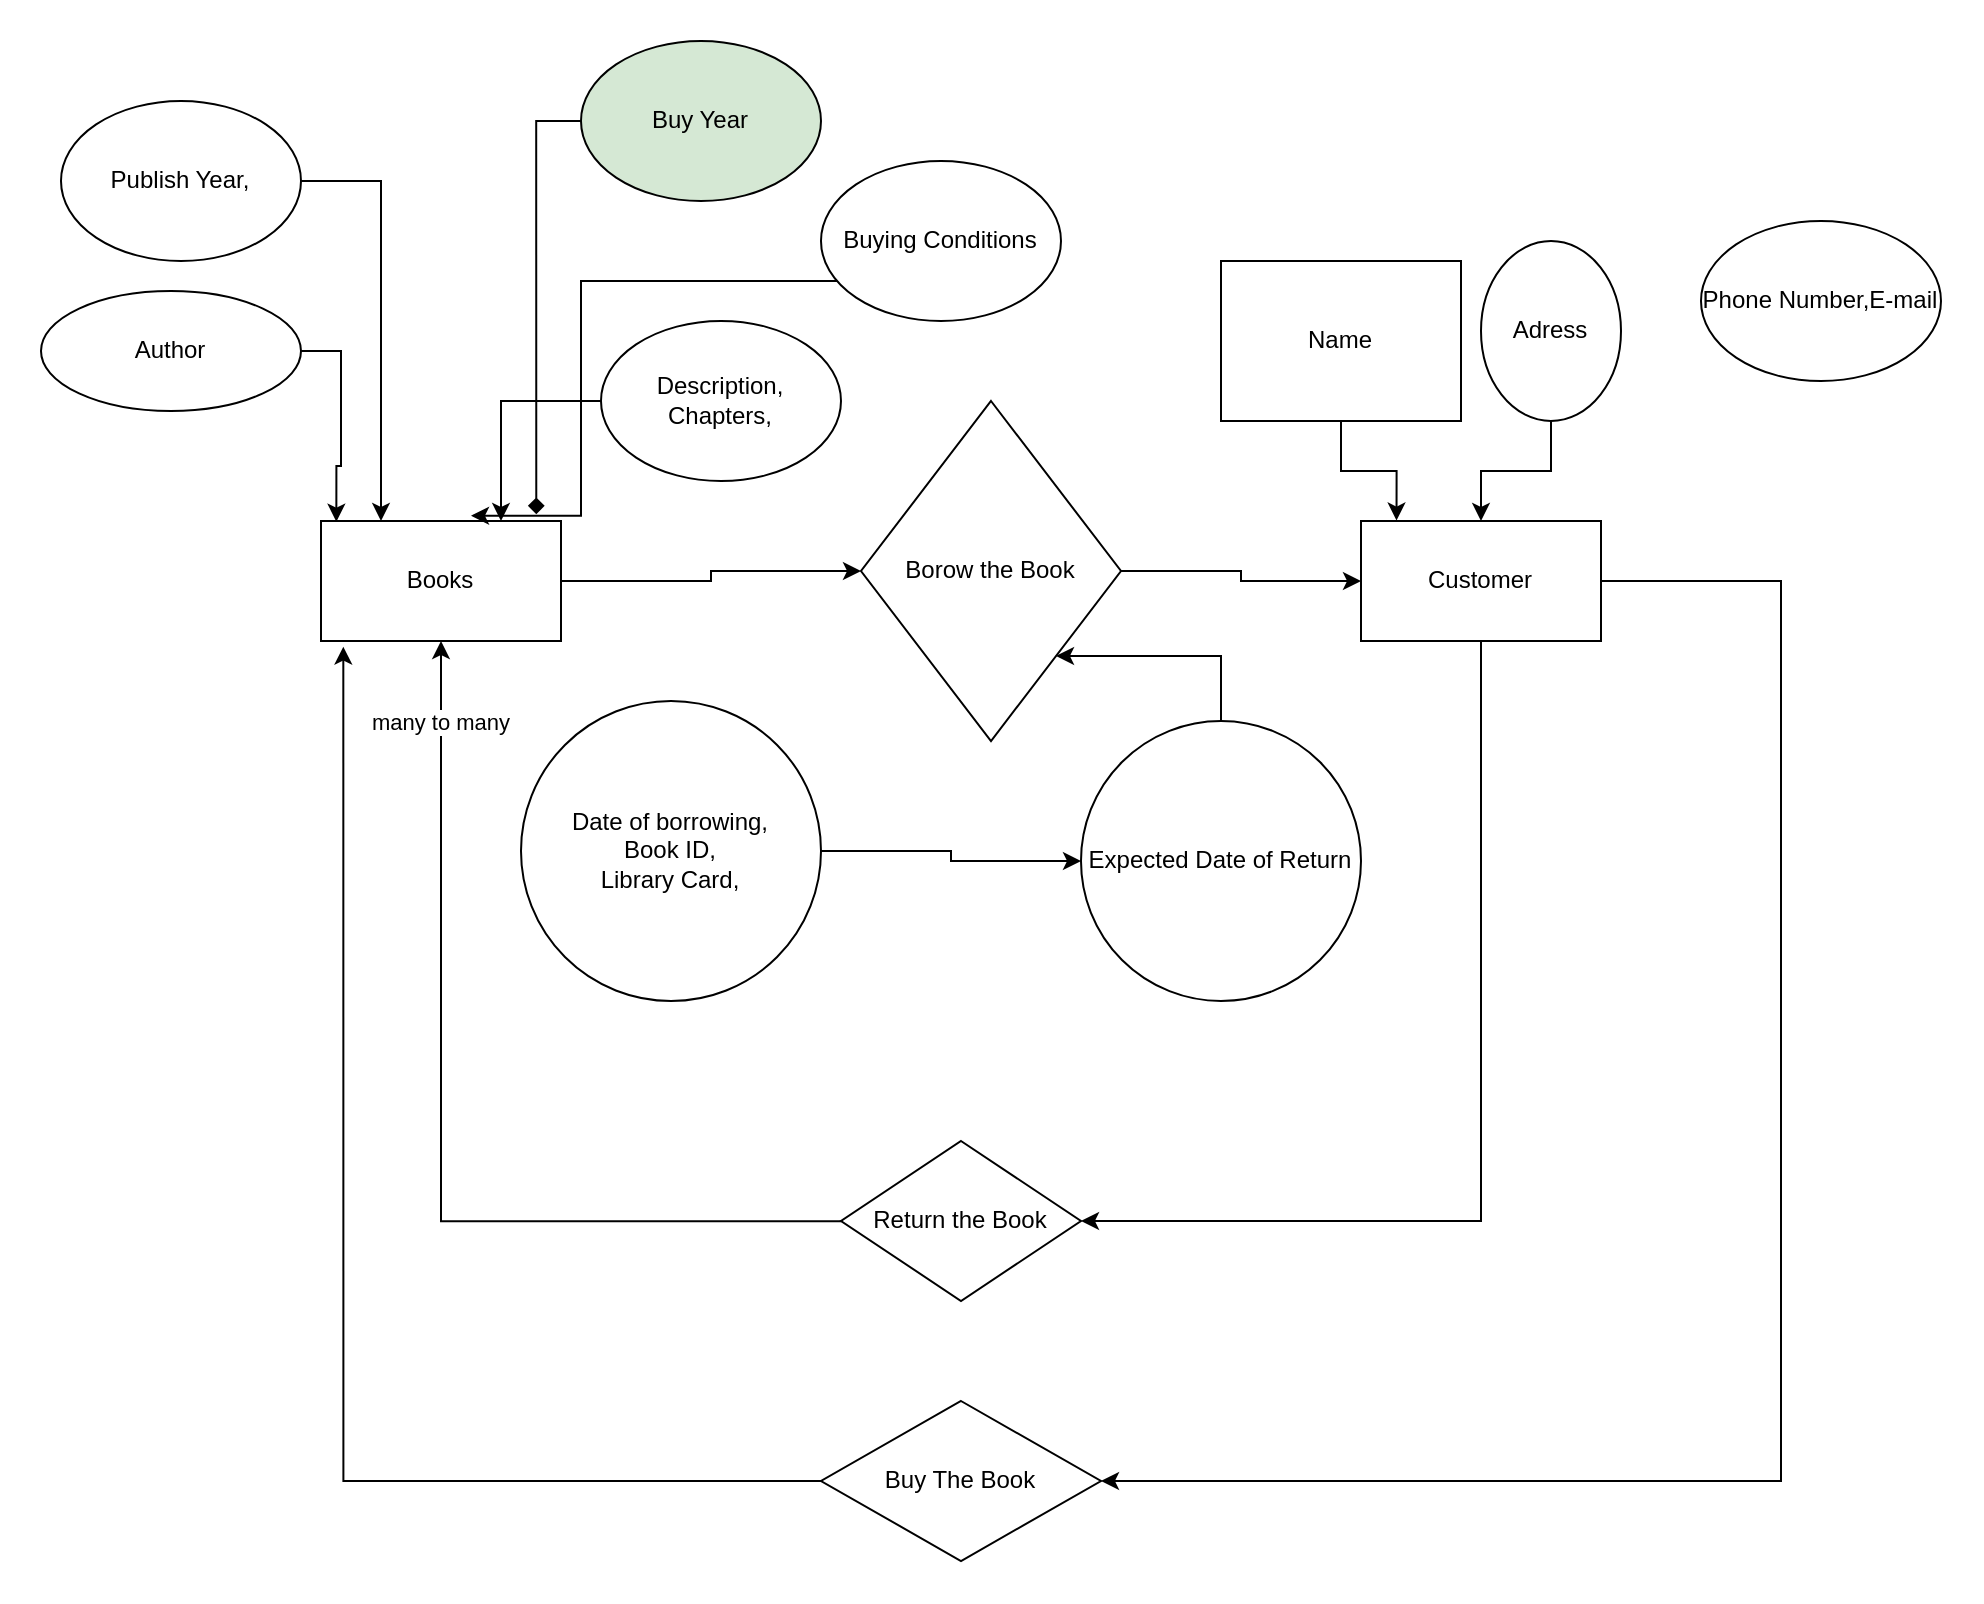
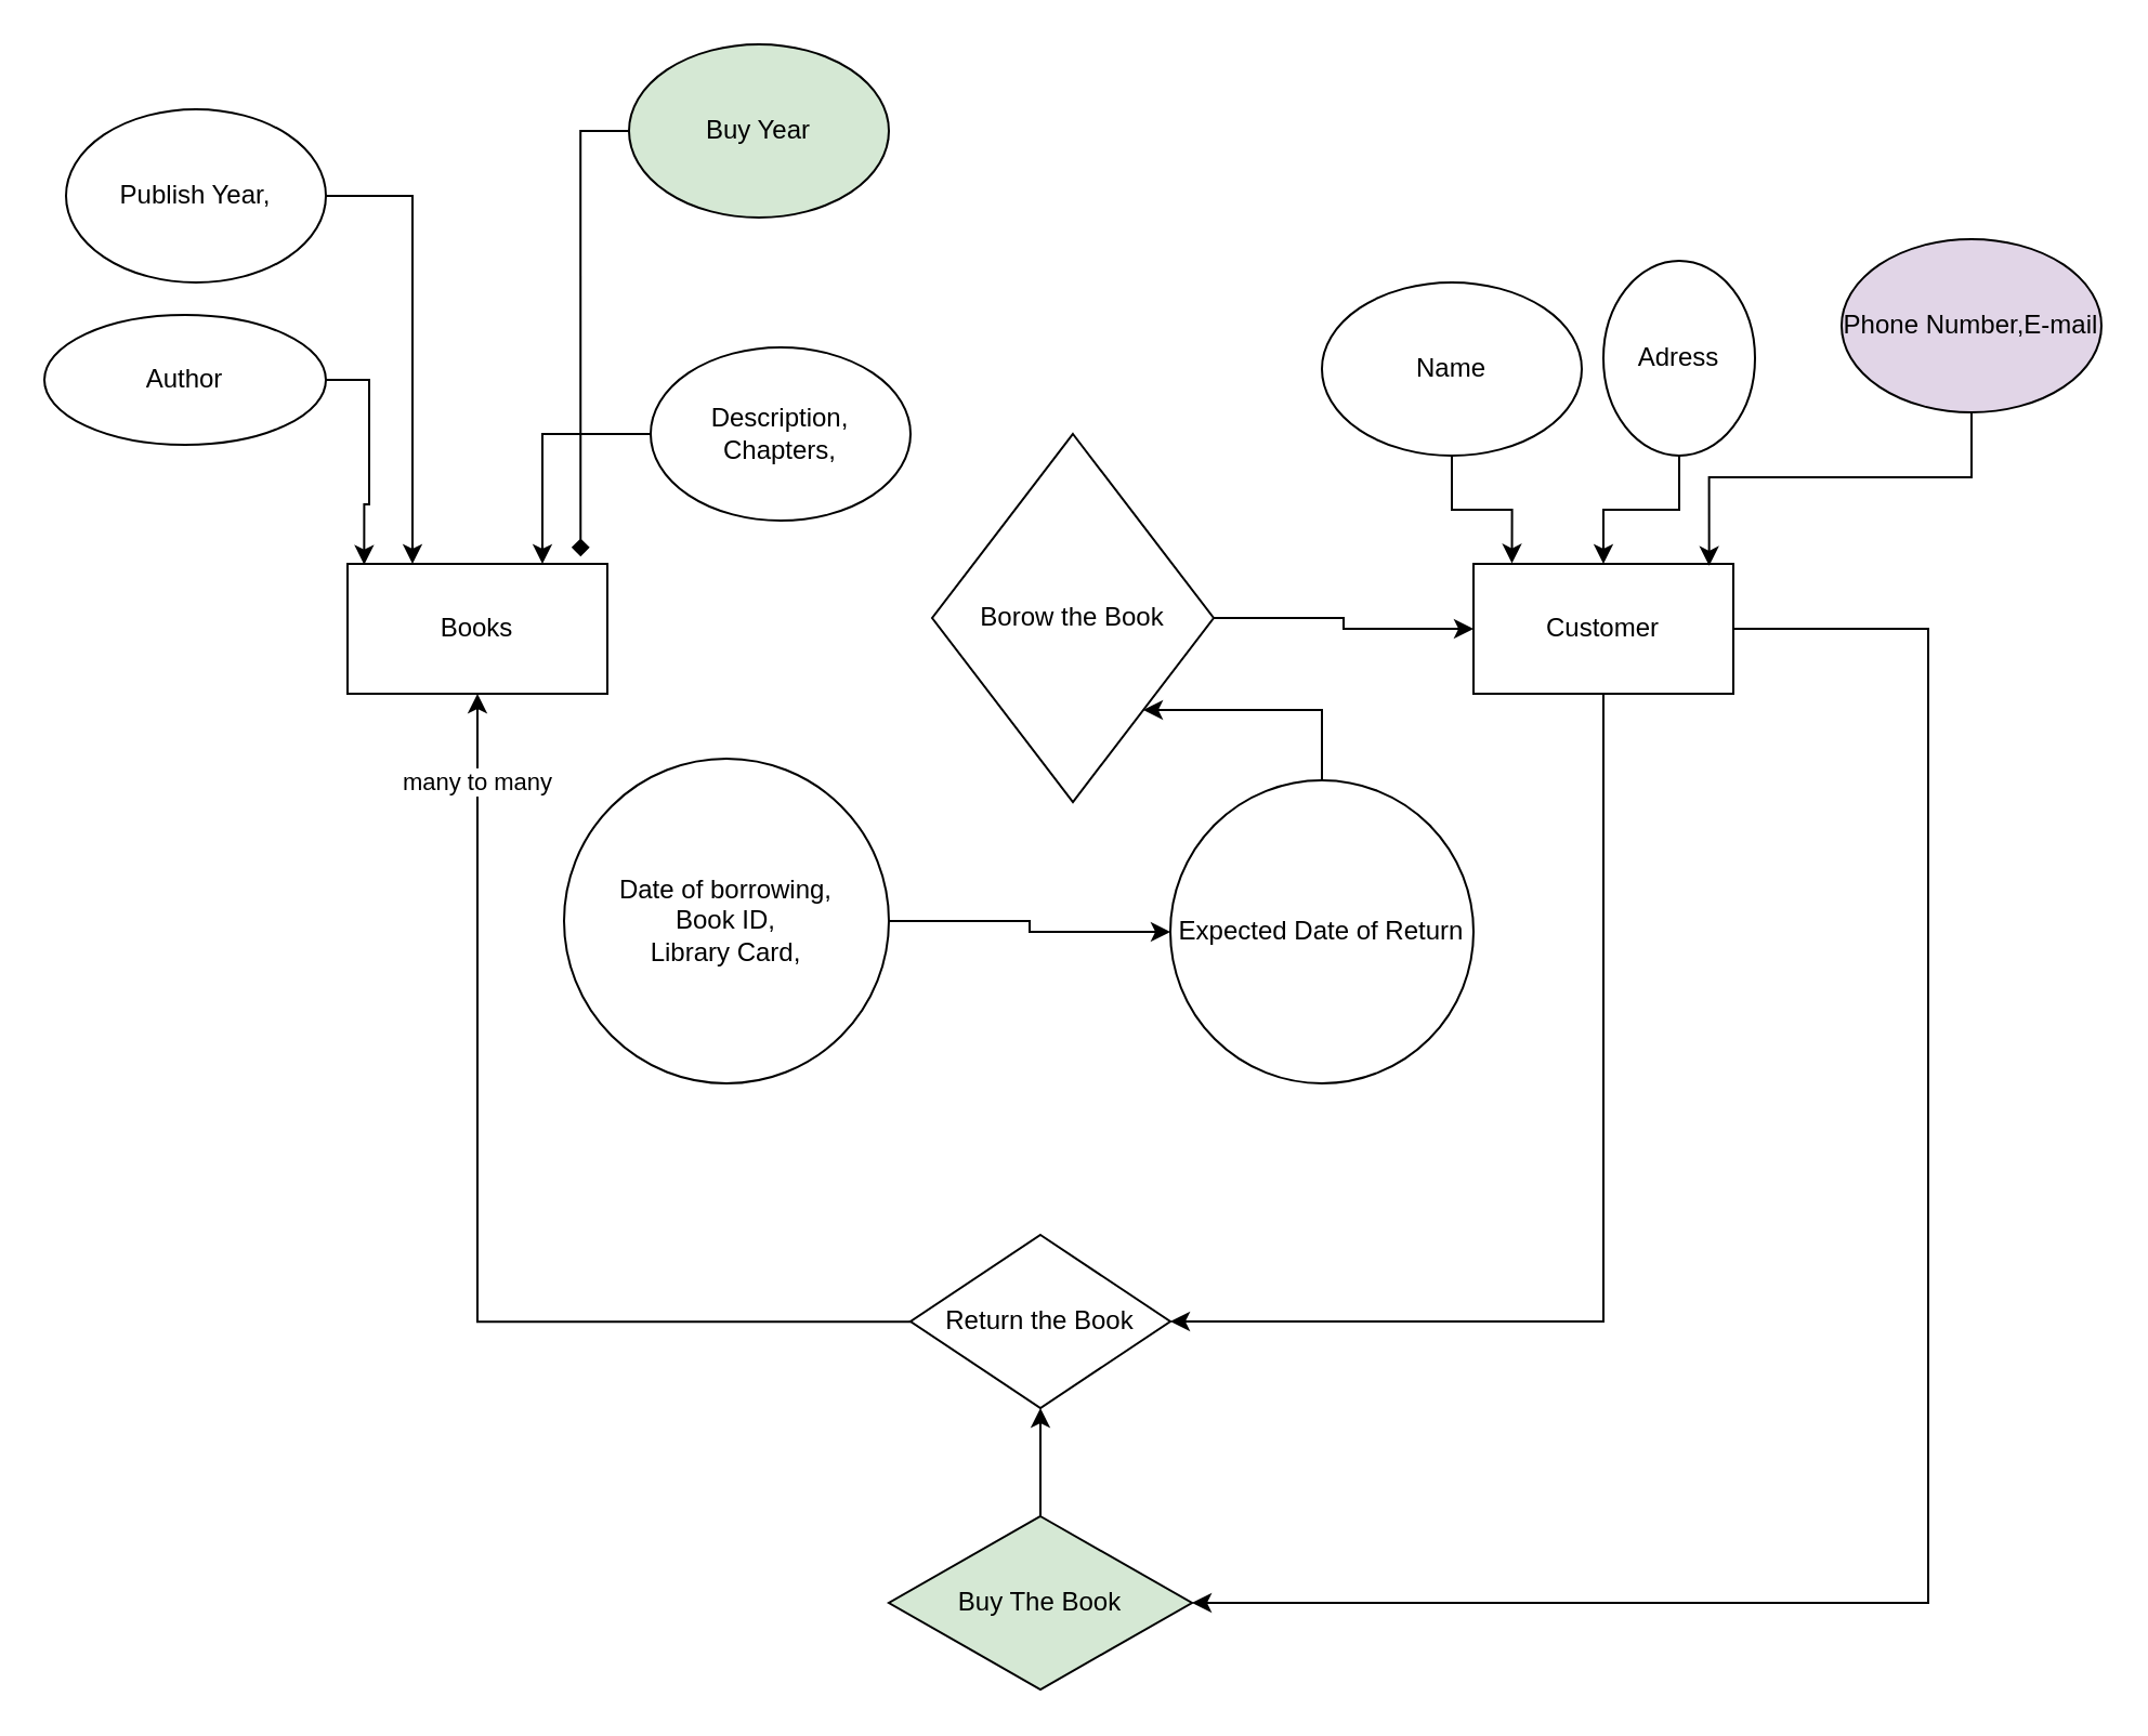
  <mxCell id="0" />
  <mxCell id="1" parent="0" />
- <mxCell id="2" style="edgeStyle=orthogonalEdgeStyle;rounded=0;orthogonalLoop=1;jettySize=auto;html=1;entryX=0;entryY=0.5;entryDx=0;entryDy=0;" edge="1" parent="1" source="3" target="15"><mxGeometry relative="1" as="geometry" /></mxCell>
  <mxCell id="3" value="Books" style="rounded=0;whiteSpace=wrap;html=1;" vertex="1" parent="1"><mxGeometry x="160" y="260" width="120" height="60" as="geometry" /></mxCell>
  <mxCell id="4" value="" style="edgeStyle=orthogonalEdgeStyle;rounded=0;orthogonalLoop=1;jettySize=auto;html=1;entryX=0.75;entryY=0;entryDx=0;entryDy=0;" edge="1" parent="1" source="5" target="3"><mxGeometry relative="1" as="geometry" /></mxCell>
  <mxCell id="5" value="Description, Chapters," style="ellipse;whiteSpace=wrap;html=1;" vertex="1" parent="1"><mxGeometry x="300" y="160" width="120" height="80" as="geometry" /></mxCell>
  <mxCell id="6" value="" style="edgeStyle=orthogonalEdgeStyle;rounded=0;orthogonalLoop=1;jettySize=auto;html=1;entryX=0.064;entryY=0.006;entryDx=0;entryDy=0;entryPerimeter=0;" edge="1" parent="1" source="7" target="3"><mxGeometry relative="1" as="geometry" /></mxCell>
  <mxCell id="7" value="Author" style="ellipse;whiteSpace=wrap;html=1;" vertex="1" parent="1"><mxGeometry x="20" y="145" width="130" height="60" as="geometry" /></mxCell>
  <mxCell id="8" value="" style="edgeStyle=orthogonalEdgeStyle;rounded=0;orthogonalLoop=1;jettySize=auto;html=1;entryX=0.25;entryY=0;entryDx=0;entryDy=0;" edge="1" parent="1" source="9" target="3"><mxGeometry relative="1" as="geometry" /></mxCell>
  <mxCell id="9" value="Publish Year," style="ellipse;whiteSpace=wrap;html=1;" vertex="1" parent="1"><mxGeometry x="30" y="50" width="120" height="80" as="geometry" /></mxCell>
  <mxCell id="10" value="" style="edgeStyle=orthogonalEdgeStyle;rounded=0;orthogonalLoop=1;jettySize=auto;html=1;entryX=0.897;entryY=-0.056;entryDx=0;entryDy=0;entryPerimeter=0;endArrow=diamond;" edge="1" parent="1" source="11" target="3"><mxGeometry relative="1" as="geometry" /></mxCell>
  <mxCell id="11" value="Buy Year" style="ellipse;whiteSpace=wrap;html=1;fillColor=#d5e8d4;" vertex="1" parent="1"><mxGeometry x="290" y="20" width="120" height="80" as="geometry" /></mxCell>
- <mxCell id="12" style="edgeStyle=orthogonalEdgeStyle;rounded=0;orthogonalLoop=1;jettySize=auto;html=1;entryX=0.625;entryY=-0.044;entryDx=0;entryDy=0;entryPerimeter=0;" edge="1" parent="1" source="13" target="3"><mxGeometry relative="1" as="geometry"><Array as="points"><mxPoint x="290" y="140" /><mxPoint x="290" y="257" /></Array></mxGeometry></mxCell>
- <mxCell id="13" value="Buying Conditions" style="ellipse;whiteSpace=wrap;html=1;" vertex="1" parent="1"><mxGeometry x="410" y="80" width="120" height="80" as="geometry" /></mxCell>
  <mxCell id="14" style="edgeStyle=orthogonalEdgeStyle;rounded=0;orthogonalLoop=1;jettySize=auto;html=1;entryX=0;entryY=0.5;entryDx=0;entryDy=0;" edge="1" parent="1" source="15" target="18"><mxGeometry relative="1" as="geometry" /></mxCell>
  <mxCell id="15" value="Borow the Book" style="rhombus;whiteSpace=wrap;html=1;" vertex="1" parent="1"><mxGeometry x="430" y="200" width="130" height="170" as="geometry" /></mxCell>
  <mxCell id="16" style="edgeStyle=orthogonalEdgeStyle;rounded=0;orthogonalLoop=1;jettySize=auto;html=1;entryX=1;entryY=0.5;entryDx=0;entryDy=0;" edge="1" parent="1" source="18" target="27"><mxGeometry relative="1" as="geometry"><Array as="points"><mxPoint x="740" y="610" /></Array></mxGeometry></mxCell>
  <mxCell id="17" style="edgeStyle=orthogonalEdgeStyle;rounded=0;orthogonalLoop=1;jettySize=auto;html=1;entryX=1;entryY=0.5;entryDx=0;entryDy=0;" edge="1" parent="1" source="18" target="33"><mxGeometry relative="1" as="geometry"><Array as="points"><mxPoint x="890" y="290" /><mxPoint x="890" y="740" /></Array></mxGeometry></mxCell>
  <mxCell id="18" value="Customer" style="rounded=0;whiteSpace=wrap;html=1;" vertex="1" parent="1"><mxGeometry x="680" y="260" width="120" height="60" as="geometry" /></mxCell>
  <mxCell id="19" style="edgeStyle=orthogonalEdgeStyle;rounded=0;orthogonalLoop=1;jettySize=auto;html=1;entryX=0.148;entryY=-0.004;entryDx=0;entryDy=0;entryPerimeter=0;" edge="1" parent="1" source="20" target="18"><mxGeometry relative="1" as="geometry" /></mxCell>
- <mxCell id="20" value="Name" style="whiteSpace=wrap;html=1;rounded=0;" vertex="1" parent="1"><mxGeometry x="610" y="130" width="120" height="80" as="geometry" /></mxCell>
+ <mxCell id="20" value="Name" style="ellipse;whiteSpace=wrap;html=1;" vertex="1" parent="1"><mxGeometry x="610" y="130" width="120" height="80" as="geometry" /></mxCell>
  <mxCell id="21" style="edgeStyle=orthogonalEdgeStyle;rounded=0;orthogonalLoop=1;jettySize=auto;html=1;entryX=0.5;entryY=0;entryDx=0;entryDy=0;" edge="1" parent="1" source="22" target="18"><mxGeometry relative="1" as="geometry" /></mxCell>
  <mxCell id="22" value="Adress" style="ellipse;whiteSpace=wrap;html=1;" vertex="1" parent="1"><mxGeometry x="740" y="120" width="70" height="90" as="geometry" /></mxCell>
- <mxCell id="24" value="Phone Number,E-mail" style="ellipse;whiteSpace=wrap;html=1;" vertex="1" parent="1"><mxGeometry x="850" y="110" width="120" height="80" as="geometry" /></mxCell>
+ <mxCell id="23" style="edgeStyle=orthogonalEdgeStyle;rounded=0;orthogonalLoop=1;jettySize=auto;html=1;entryX=0.907;entryY=0.015;entryDx=0;entryDy=0;entryPerimeter=0;" edge="1" parent="1" source="24" target="18"><mxGeometry relative="1" as="geometry"><Array as="points"><mxPoint x="910" y="220" /><mxPoint x="789" y="220" /></Array></mxGeometry></mxCell>
+ <mxCell id="24" value="Phone Number,E-mail" style="ellipse;whiteSpace=wrap;html=1;fillColor=#e1d5e7;" vertex="1" parent="1"><mxGeometry x="850" y="110" width="120" height="80" as="geometry" /></mxCell>
  <mxCell id="25" style="edgeStyle=orthogonalEdgeStyle;rounded=0;orthogonalLoop=1;jettySize=auto;html=1;exitX=0.001;exitY=0.501;exitDx=0;exitDy=0;exitPerimeter=0;entryX=0.5;entryY=1;entryDx=0;entryDy=0;" edge="1" parent="1" source="27" target="3"><mxGeometry relative="1" as="geometry"><mxPoint x="220" y="320" as="targetPoint" /><Array as="points"><mxPoint x="220" y="610" /></Array></mxGeometry></mxCell>
  <mxCell id="26" value="many to many" style="edgeLabel;html=1;align=center;verticalAlign=middle;resizable=0;points=[];" vertex="1" connectable="0" parent="25"><mxGeometry x="0.836" y="1" relative="1" as="geometry"><mxPoint as="offset" /></mxGeometry></mxCell>
  <mxCell id="27" value="Return the Book" style="rhombus;whiteSpace=wrap;html=1;" vertex="1" parent="1"><mxGeometry x="420" y="570" width="120" height="80" as="geometry" /></mxCell>
  <mxCell id="28" style="edgeStyle=orthogonalEdgeStyle;rounded=0;orthogonalLoop=1;jettySize=auto;html=1;exitX=1;exitY=0.5;exitDx=0;exitDy=0;" edge="1" parent="1" source="29" target="31"><mxGeometry relative="1" as="geometry" /></mxCell>
  <mxCell id="29" value="Date of borrowing,&lt;br&gt;Book ID,&lt;br&gt;Library Card," style="ellipse;whiteSpace=wrap;html=1;aspect=fixed;" vertex="1" parent="1"><mxGeometry x="260" y="350" width="150" height="150" as="geometry" /></mxCell>
  <mxCell id="30" style="edgeStyle=orthogonalEdgeStyle;rounded=0;orthogonalLoop=1;jettySize=auto;html=1;entryX=1;entryY=1;entryDx=0;entryDy=0;" edge="1" parent="1" source="31" target="15"><mxGeometry relative="1" as="geometry"><Array as="points"><mxPoint x="610" y="328" /></Array></mxGeometry></mxCell>
  <mxCell id="31" value="Expected Date of Return" style="ellipse;whiteSpace=wrap;html=1;" vertex="1" parent="1"><mxGeometry x="540" y="360" width="140" height="140" as="geometry" /></mxCell>
- <mxCell id="32" style="edgeStyle=orthogonalEdgeStyle;rounded=0;orthogonalLoop=1;jettySize=auto;html=1;entryX=0.093;entryY=1.047;entryDx=0;entryDy=0;entryPerimeter=0;" edge="1" parent="1" source="33" target="3"><mxGeometry relative="1" as="geometry" /></mxCell>
- <mxCell id="33" value="Buy The Book" style="rhombus;whiteSpace=wrap;html=1;" vertex="1" parent="1"><mxGeometry x="410" y="700" width="140" height="80" as="geometry" /></mxCell>
+ <mxCell id="32" style="edgeStyle=orthogonalEdgeStyle;rounded=0;orthogonalLoop=1;jettySize=auto;html=1;" edge="1" parent="1" source="33" target="27"><mxGeometry relative="1" as="geometry" /></mxCell>
+ <mxCell id="33" value="Buy The Book" style="rhombus;whiteSpace=wrap;html=1;fillColor=#d5e8d4;" vertex="1" parent="1"><mxGeometry x="410" y="700" width="140" height="80" as="geometry" /></mxCell>
